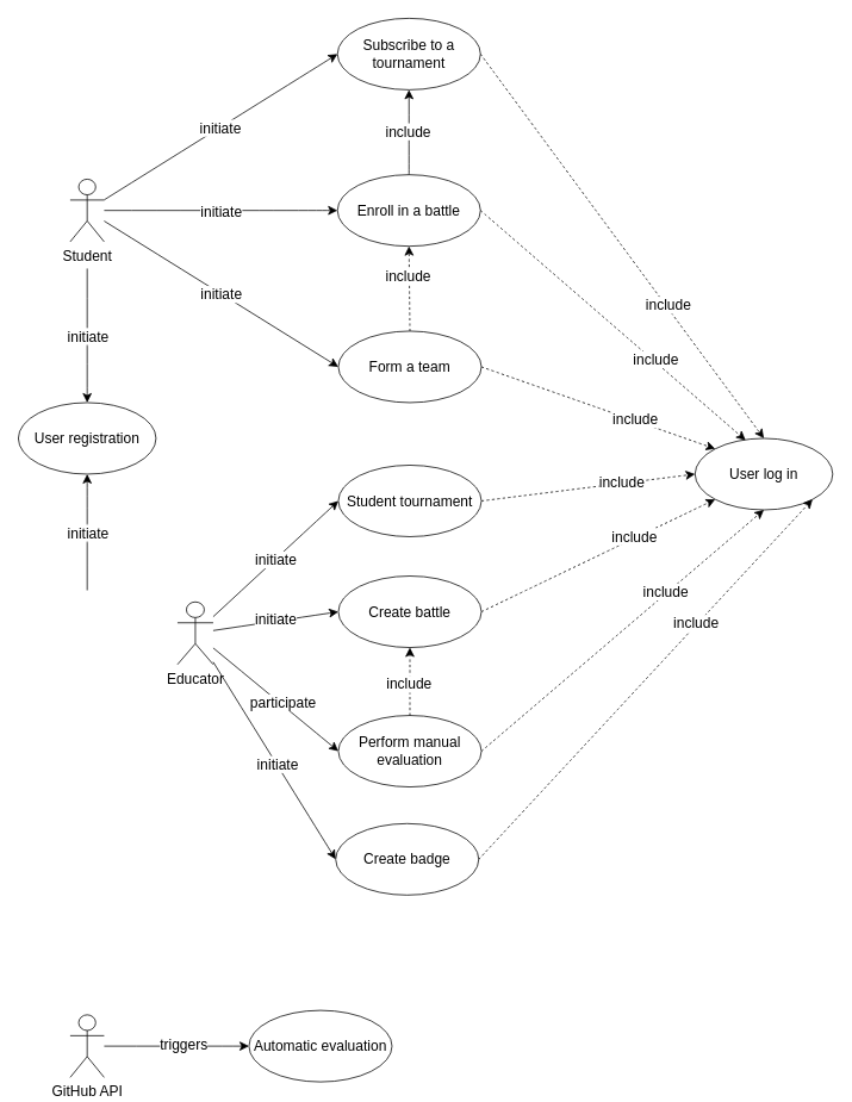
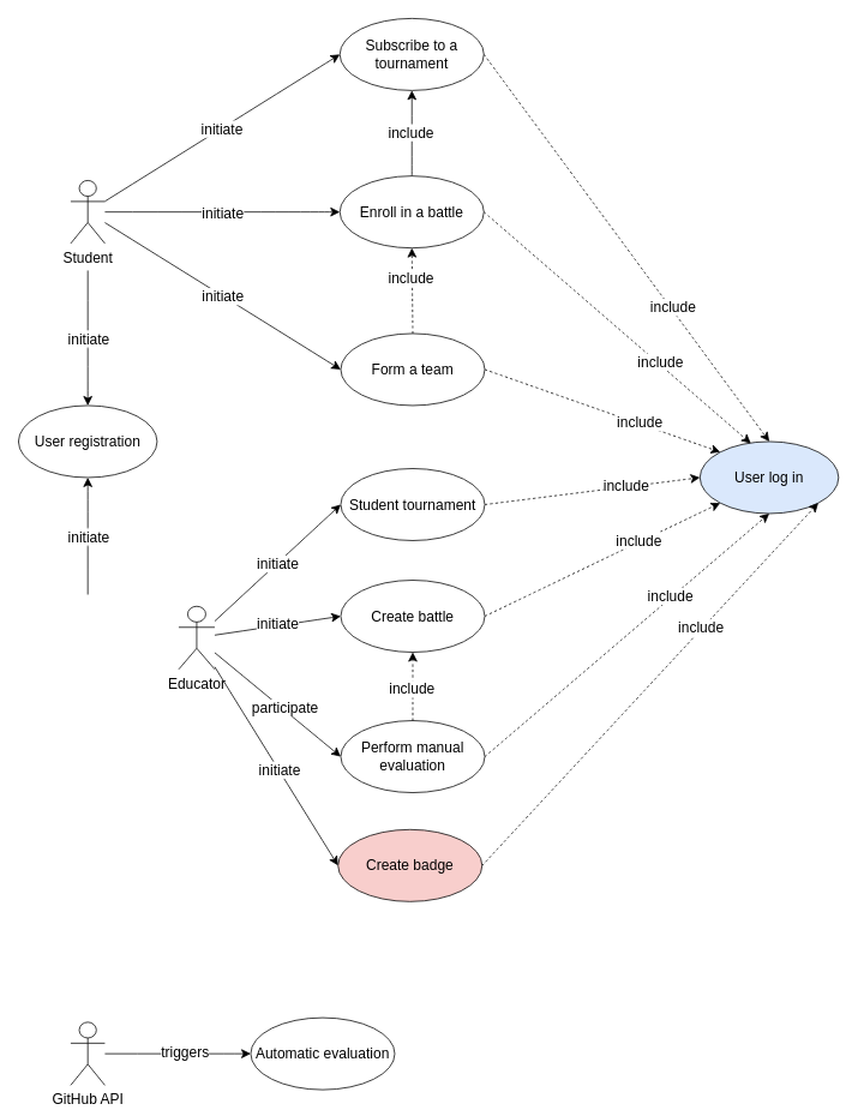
  <mxCell id="0" />
  <mxCell id="1" parent="0" />
  <mxCell id="2" value="Student" style="shape=umlActor;verticalLabelPosition=bottom;verticalAlign=top;html=1;outlineConnect=0;fontSize=16;" vertex="1" parent="1"><mxGeometry x="78" y="200" width="38" height="70" as="geometry" /></mxCell>
  <mxCell id="3" value="Educator" style="shape=umlActor;verticalLabelPosition=bottom;verticalAlign=top;html=1;outlineConnect=0;fontSize=16;" vertex="1" parent="1"><mxGeometry x="198" y="673" width="40" height="70" as="geometry" /></mxCell>
  <mxCell id="4" value="User registration" style="ellipse;whiteSpace=wrap;html=1;fontSize=16;" vertex="1" parent="1"><mxGeometry x="20" y="450" width="154" height="80" as="geometry" /></mxCell>
- <mxCell id="5" value="User log in" style="ellipse;whiteSpace=wrap;html=1;fontSize=16;" vertex="1" parent="1"><mxGeometry x="777" y="490" width="154" height="80" as="geometry" /></mxCell>
+ <mxCell id="5" value="User log in" style="ellipse;whiteSpace=wrap;html=1;fontSize=16;fillColor=#dae8fc;" vertex="1" parent="1"><mxGeometry x="777" y="490" width="154" height="80" as="geometry" /></mxCell>
  <mxCell id="6" value="Student tournament" style="ellipse;whiteSpace=wrap;html=1;fontSize=16;" vertex="1" parent="1"><mxGeometry x="378" y="520" width="160" height="80" as="geometry" /></mxCell>
  <mxCell id="7" value="Create battle" style="ellipse;whiteSpace=wrap;html=1;fontSize=16;" vertex="1" parent="1"><mxGeometry x="378" y="644" width="160" height="80" as="geometry" /></mxCell>
  <mxCell id="8" value="p" style="edgeStyle=none;curved=1;rounded=0;orthogonalLoop=1;jettySize=auto;html=1;exitX=0;exitY=0.5;exitDx=0;exitDy=0;fontSize=12;startSize=8;endSize=8;startArrow=classic;startFill=1;endArrow=none;endFill=0;" edge="1" parent="1" source="10" target="3"><mxGeometry relative="1" as="geometry"><mxPoint x="338" y="843" as="targetPoint" /></mxGeometry></mxCell>
  <mxCell id="9" value="participate" style="edgeLabel;html=1;align=center;verticalAlign=middle;resizable=0;points=[];fontSize=16;" vertex="1" connectable="0" parent="8"><mxGeometry x="-0.082" y="-2" relative="1" as="geometry"><mxPoint as="offset" /></mxGeometry></mxCell>
  <mxCell id="10" value="Perform manual evaluation" style="ellipse;whiteSpace=wrap;html=1;fontSize=16;" vertex="1" parent="1"><mxGeometry x="378" y="800" width="160" height="80" as="geometry" /></mxCell>
  <mxCell id="11" value="Subscribe to a tournament" style="ellipse;whiteSpace=wrap;html=1;fontSize=16;" vertex="1" parent="1"><mxGeometry y="20" width="160" height="80" as="geometry" x="377" /></mxCell>
  <mxCell id="12" value="Enroll in a battle" style="ellipse;whiteSpace=wrap;html=1;fontSize=16;" vertex="1" parent="1"><mxGeometry y="195" width="160" height="80" as="geometry" x="377" /></mxCell>
  <mxCell id="13" value="Form a team" style="ellipse;whiteSpace=wrap;html=1;fontSize=16;" vertex="1" parent="1"><mxGeometry x="378" y="370" width="160" height="80" as="geometry" /></mxCell>
- <mxCell id="14" value="Create badge" style="ellipse;whiteSpace=wrap;html=1;fontSize=16;" vertex="1" parent="1"><mxGeometry x="375" y="921" width="160" height="80" as="geometry" /></mxCell>
+ <mxCell id="14" value="Create badge" style="ellipse;whiteSpace=wrap;html=1;fontSize=16;fillColor=#f8cecc;" vertex="1" parent="1"><mxGeometry x="375" y="921" width="160" height="80" as="geometry" /></mxCell>
  <mxCell id="15" style="edgeStyle=none;curved=1;rounded=0;orthogonalLoop=1;jettySize=auto;html=1;exitX=0.5;exitY=0;exitDx=0;exitDy=0;fontSize=12;startSize=8;endSize=8;" edge="1" parent="1" source="4" target="4"><mxGeometry relative="1" as="geometry" /></mxCell>
  <mxCell id="16" style="edgeStyle=none;curved=1;rounded=0;orthogonalLoop=1;jettySize=auto;html=1;exitX=0;exitY=0.5;exitDx=0;exitDy=0;fontSize=12;startSize=8;endSize=8;startArrow=classic;startFill=1;endArrow=none;endFill=0;" edge="1" parent="1" source="7" target="3"><mxGeometry relative="1" as="geometry"><mxPoint x="338" y="723" as="targetPoint" /><mxPoint x="428" y="853" as="sourcePoint" /></mxGeometry></mxCell>
  <mxCell id="17" value="initiate" style="edgeLabel;html=1;align=center;verticalAlign=middle;resizable=0;points=[];fontSize=16;" vertex="1" connectable="0" parent="16"><mxGeometry x="0.01" y="-2" relative="1" as="geometry"><mxPoint as="offset" /></mxGeometry></mxCell>
  <mxCell id="18" style="edgeStyle=none;curved=1;rounded=0;orthogonalLoop=1;jettySize=auto;html=1;exitX=0;exitY=0.5;exitDx=0;exitDy=0;fontSize=12;startSize=8;endSize=8;startArrow=classic;startFill=1;endArrow=none;endFill=0;" edge="1" parent="1" source="6" target="3"><mxGeometry relative="1" as="geometry"><mxPoint x="338" y="603" as="targetPoint" /><mxPoint x="428" y="733" as="sourcePoint" /></mxGeometry></mxCell>
  <mxCell id="19" value="initiate" style="edgeLabel;html=1;align=center;verticalAlign=middle;resizable=0;points=[];fontSize=16;" vertex="1" connectable="0" parent="18"><mxGeometry x="0.004" relative="1" as="geometry"><mxPoint as="offset" /></mxGeometry></mxCell>
  <mxCell id="20" value="GitHub API" style="shape=umlActor;verticalLabelPosition=bottom;verticalAlign=top;html=1;outlineConnect=0;fontSize=16;" vertex="1" parent="1"><mxGeometry x="78" y="1135" width="38" height="70" as="geometry" /></mxCell>
  <mxCell id="21" value="Automatic evaluation" style="ellipse;whiteSpace=wrap;html=1;fontSize=16;" vertex="1" parent="1"><mxGeometry x="278" y="1130" width="160" height="80" as="geometry" /></mxCell>
  <mxCell id="22" style="edgeStyle=none;curved=1;rounded=0;orthogonalLoop=1;jettySize=auto;html=1;exitX=0;exitY=0.5;exitDx=0;exitDy=0;fontSize=12;startSize=8;endSize=8;startArrow=classic;startFill=1;endArrow=none;endFill=0;" edge="1" parent="1" source="14" target="3"><mxGeometry relative="1" as="geometry"><mxPoint x="118" y="823" as="targetPoint" /><mxPoint x="418" y="950" as="sourcePoint" /></mxGeometry></mxCell>
  <mxCell id="23" value="initiate" style="edgeLabel;html=1;align=center;verticalAlign=middle;resizable=0;points=[];fontSize=16;" vertex="1" connectable="0" parent="22"><mxGeometry x="-0.034" y="-1" relative="1" as="geometry"><mxPoint as="offset" /></mxGeometry></mxCell>
  <mxCell id="24" style="edgeStyle=none;curved=1;rounded=0;orthogonalLoop=1;jettySize=auto;html=1;fontSize=12;startSize=8;endSize=8;startArrow=classic;startFill=1;endArrow=none;endFill=0;" edge="1" parent="1" source="21" target="20"><mxGeometry relative="1" as="geometry"><mxPoint x="198" y="1291" as="targetPoint" /><mxPoint x="328" y="941" as="sourcePoint" /></mxGeometry></mxCell>
  <mxCell id="25" value="triggers" style="edgeLabel;html=1;align=center;verticalAlign=middle;resizable=0;points=[];fontSize=16;" vertex="1" connectable="0" parent="24"><mxGeometry x="-0.082" y="-2" relative="1" as="geometry"><mxPoint as="offset" /></mxGeometry></mxCell>
  <mxCell id="26" style="edgeStyle=none;curved=1;rounded=0;orthogonalLoop=1;jettySize=auto;html=1;exitX=0;exitY=0.5;exitDx=0;exitDy=0;fontSize=12;startSize=8;endSize=8;startArrow=classic;startFill=1;endArrow=none;endFill=0;" edge="1" parent="1" source="11" target="2"><mxGeometry relative="1" as="geometry"><mxPoint x="277" y="250" as="targetPoint" /><mxPoint x="427" y="540" as="sourcePoint" /></mxGeometry></mxCell>
  <mxCell id="27" value="initiate" style="edgeLabel;html=1;align=center;verticalAlign=middle;resizable=0;points=[];fontSize=16;" vertex="1" connectable="0" parent="26"><mxGeometry x="0.004" relative="1" as="geometry"><mxPoint as="offset" /></mxGeometry></mxCell>
  <mxCell id="28" style="edgeStyle=none;curved=1;rounded=0;orthogonalLoop=1;jettySize=auto;html=1;exitX=0;exitY=0.5;exitDx=0;exitDy=0;fontSize=12;startSize=8;endSize=8;startArrow=classic;startFill=1;endArrow=none;endFill=0;" edge="1" parent="1" source="12" target="2"><mxGeometry relative="1" as="geometry"><mxPoint x="275" y="273" as="targetPoint" /><mxPoint x="387" y="140" as="sourcePoint" /></mxGeometry></mxCell>
  <mxCell id="29" value="initiate" style="edgeLabel;html=1;align=center;verticalAlign=middle;resizable=0;points=[];fontSize=16;" vertex="1" connectable="0" parent="28"><mxGeometry x="0.004" relative="1" as="geometry"><mxPoint as="offset" /></mxGeometry></mxCell>
  <mxCell id="30" style="edgeStyle=none;curved=1;rounded=0;orthogonalLoop=1;jettySize=auto;html=1;exitX=0;exitY=0.5;exitDx=0;exitDy=0;fontSize=12;startSize=8;endSize=8;startArrow=classic;startFill=1;endArrow=none;endFill=0;" edge="1" parent="1" source="13" target="2"><mxGeometry relative="1" as="geometry"><mxPoint x="285" y="283" as="targetPoint" /><mxPoint x="397" y="150" as="sourcePoint" /></mxGeometry></mxCell>
  <mxCell id="31" value="initiate" style="edgeLabel;html=1;align=center;verticalAlign=middle;resizable=0;points=[];fontSize=16;" vertex="1" connectable="0" parent="30"><mxGeometry x="0.004" relative="1" as="geometry"><mxPoint as="offset" /></mxGeometry></mxCell>
  <mxCell id="32" style="edgeStyle=none;curved=1;rounded=0;orthogonalLoop=1;jettySize=auto;html=1;exitX=1;exitY=0.5;exitDx=0;exitDy=0;fontSize=12;startSize=8;endSize=8;dashed=1;entryX=0.5;entryY=0;entryDx=0;entryDy=0;" edge="1" parent="1" source="11" target="5"><mxGeometry relative="1" as="geometry"><mxPoint x="1041" y="540" as="sourcePoint" /><mxPoint x="1147" y="540" as="targetPoint" /></mxGeometry></mxCell>
  <mxCell id="33" value="include" style="edgeLabel;html=1;align=center;verticalAlign=middle;resizable=0;points=[];fontSize=16;" vertex="1" connectable="0" parent="32"><mxGeometry x="0.309" y="2" relative="1" as="geometry"><mxPoint as="offset" /></mxGeometry></mxCell>
  <mxCell id="34" style="edgeStyle=none;curved=1;rounded=0;orthogonalLoop=1;jettySize=auto;html=1;exitX=1;exitY=0.5;exitDx=0;exitDy=0;fontSize=12;startSize=8;endSize=8;dashed=1;entryX=0.367;entryY=0.026;entryDx=0;entryDy=0;entryPerimeter=0;" edge="1" parent="1" source="12" target="5"><mxGeometry relative="1" as="geometry"><mxPoint x="547" y="140" as="sourcePoint" /><mxPoint x="887" y="540" as="targetPoint" /></mxGeometry></mxCell>
  <mxCell id="35" value="include" style="edgeLabel;html=1;align=center;verticalAlign=middle;resizable=0;points=[];fontSize=16;" vertex="1" connectable="0" parent="34"><mxGeometry x="0.309" y="2" relative="1" as="geometry"><mxPoint as="offset" /></mxGeometry></mxCell>
  <mxCell id="36" style="edgeStyle=none;curved=1;rounded=0;orthogonalLoop=1;jettySize=auto;html=1;exitX=1;exitY=0.5;exitDx=0;exitDy=0;fontSize=12;startSize=8;endSize=8;dashed=1;entryX=0;entryY=0;entryDx=0;entryDy=0;" edge="1" parent="1" source="13" target="5"><mxGeometry relative="1" as="geometry"><mxPoint x="557" y="150" as="sourcePoint" /><mxPoint x="897" y="550" as="targetPoint" /></mxGeometry></mxCell>
  <mxCell id="37" value="include" style="edgeLabel;html=1;align=center;verticalAlign=middle;resizable=0;points=[];fontSize=16;" vertex="1" connectable="0" parent="36"><mxGeometry x="0.309" y="2" relative="1" as="geometry"><mxPoint as="offset" /></mxGeometry></mxCell>
  <mxCell id="38" style="edgeStyle=none;curved=1;rounded=0;orthogonalLoop=1;jettySize=auto;html=1;exitX=0.5;exitY=0;exitDx=0;exitDy=0;fontSize=12;startSize=8;endSize=8;dashed=0;entryX=0.5;entryY=1;entryDx=0;entryDy=0;" edge="1" parent="1" source="12" target="11"><mxGeometry relative="1" as="geometry"><mxPoint x="567" y="160" as="sourcePoint" /><mxPoint x="507" y="170" as="targetPoint" /></mxGeometry></mxCell>
  <mxCell id="39" value="include" style="edgeLabel;html=1;align=center;verticalAlign=middle;resizable=0;points=[];fontSize=16;" vertex="1" connectable="0" parent="38"><mxGeometry x="0.309" y="2" relative="1" as="geometry"><mxPoint y="13" as="offset" /></mxGeometry></mxCell>
  <mxCell id="40" style="edgeStyle=none;curved=1;rounded=0;orthogonalLoop=1;jettySize=auto;html=1;exitX=0.5;exitY=0;exitDx=0;exitDy=0;fontSize=12;startSize=8;endSize=8;dashed=1;entryX=0.5;entryY=1;entryDx=0;entryDy=0;" edge="1" parent="1" source="13" target="12"><mxGeometry relative="1" as="geometry"><mxPoint x="577" y="170" as="sourcePoint" /><mxPoint x="917" y="570" as="targetPoint" /></mxGeometry></mxCell>
  <mxCell id="41" value="include" style="edgeLabel;html=1;align=center;verticalAlign=middle;resizable=0;points=[];fontSize=16;" vertex="1" connectable="0" parent="40"><mxGeometry x="0.309" y="2" relative="1" as="geometry"><mxPoint as="offset" /></mxGeometry></mxCell>
  <mxCell id="42" style="edgeStyle=none;curved=1;rounded=0;orthogonalLoop=1;jettySize=auto;html=1;fontSize=12;startSize=8;endSize=8;dashed=1;entryX=0.5;entryY=1;entryDx=0;entryDy=0;" edge="1" parent="1" source="10" target="7"><mxGeometry relative="1" as="geometry"><mxPoint x="627" y="600" as="sourcePoint" /><mxPoint x="937" y="530" as="targetPoint" /></mxGeometry></mxCell>
  <mxCell id="43" value="include" style="edgeLabel;html=1;align=center;verticalAlign=middle;resizable=0;points=[];fontSize=16;" vertex="1" connectable="0" parent="42"><mxGeometry x="0.309" y="2" relative="1" as="geometry"><mxPoint y="14" as="offset" /></mxGeometry></mxCell>
  <mxCell id="44" style="edgeStyle=none;curved=1;rounded=0;orthogonalLoop=1;jettySize=auto;html=1;exitX=1;exitY=0.5;exitDx=0;exitDy=0;fontSize=12;startSize=8;endSize=8;dashed=1;entryX=0;entryY=0.5;entryDx=0;entryDy=0;" edge="1" parent="1" source="6" target="5"><mxGeometry relative="1" as="geometry"><mxPoint x="548" y="420" as="sourcePoint" /><mxPoint x="887" y="540" as="targetPoint" /></mxGeometry></mxCell>
  <mxCell id="45" value="include" style="edgeLabel;html=1;align=center;verticalAlign=middle;resizable=0;points=[];fontSize=16;" vertex="1" connectable="0" parent="44"><mxGeometry x="0.309" y="2" relative="1" as="geometry"><mxPoint as="offset" /></mxGeometry></mxCell>
  <mxCell id="46" style="edgeStyle=none;curved=1;rounded=0;orthogonalLoop=1;jettySize=auto;html=1;exitX=1;exitY=0.5;exitDx=0;exitDy=0;fontSize=12;startSize=8;endSize=8;dashed=1;entryX=0;entryY=1;entryDx=0;entryDy=0;" edge="1" parent="1" source="7" target="5"><mxGeometry relative="1" as="geometry"><mxPoint x="548" y="570" as="sourcePoint" /><mxPoint x="887" y="540" as="targetPoint" /></mxGeometry></mxCell>
  <mxCell id="47" value="include" style="edgeLabel;html=1;align=center;verticalAlign=middle;resizable=0;points=[];fontSize=16;" vertex="1" connectable="0" parent="46"><mxGeometry x="0.309" y="2" relative="1" as="geometry"><mxPoint as="offset" /></mxGeometry></mxCell>
  <mxCell id="48" style="edgeStyle=none;curved=1;rounded=0;orthogonalLoop=1;jettySize=auto;html=1;exitX=1;exitY=0.5;exitDx=0;exitDy=0;fontSize=12;startSize=8;endSize=8;dashed=1;entryX=0.5;entryY=1;entryDx=0;entryDy=0;" edge="1" parent="1" source="10" target="5"><mxGeometry relative="1" as="geometry"><mxPoint x="558" y="580" as="sourcePoint" /><mxPoint x="897" y="550" as="targetPoint" /></mxGeometry></mxCell>
  <mxCell id="49" value="include" style="edgeLabel;html=1;align=center;verticalAlign=middle;resizable=0;points=[];fontSize=16;" vertex="1" connectable="0" parent="48"><mxGeometry x="0.309" y="2" relative="1" as="geometry"><mxPoint as="offset" /></mxGeometry></mxCell>
  <mxCell id="50" style="edgeStyle=none;curved=1;rounded=0;orthogonalLoop=1;jettySize=auto;html=1;exitX=1;exitY=0.5;exitDx=0;exitDy=0;fontSize=12;startSize=8;endSize=8;dashed=1;entryX=1;entryY=1;entryDx=0;entryDy=0;" edge="1" parent="1" source="14" target="5"><mxGeometry relative="1" as="geometry"><mxPoint x="568" y="590" as="sourcePoint" /><mxPoint x="907" y="560" as="targetPoint" /></mxGeometry></mxCell>
  <mxCell id="51" value="include" style="edgeLabel;html=1;align=center;verticalAlign=middle;resizable=0;points=[];fontSize=16;" vertex="1" connectable="0" parent="50"><mxGeometry x="0.309" y="2" relative="1" as="geometry"><mxPoint as="offset" /></mxGeometry></mxCell>
  <mxCell id="52" style="edgeStyle=none;curved=1;rounded=0;orthogonalLoop=1;jettySize=auto;html=1;exitX=0.5;exitY=1;exitDx=0;exitDy=0;fontSize=12;startSize=8;endSize=8;startArrow=classic;startFill=1;endArrow=none;endFill=0;" edge="1" parent="1" source="4"><mxGeometry relative="1" as="geometry"><mxPoint x="97" y="660" as="targetPoint" /><mxPoint x="388" y="570" as="sourcePoint" /></mxGeometry></mxCell>
  <mxCell id="53" value="initiate" style="edgeLabel;html=1;align=center;verticalAlign=middle;resizable=0;points=[];fontSize=16;" vertex="1" connectable="0" parent="52"><mxGeometry x="0.004" relative="1" as="geometry"><mxPoint as="offset" /></mxGeometry></mxCell>
  <mxCell id="54" style="edgeStyle=none;curved=1;rounded=0;orthogonalLoop=1;jettySize=auto;html=1;exitX=0.5;exitY=0;exitDx=0;exitDy=0;fontSize=12;startSize=8;endSize=8;startArrow=classic;startFill=1;endArrow=none;endFill=0;" edge="1" parent="1" source="4"><mxGeometry relative="1" as="geometry"><mxPoint x="97" y="300" as="targetPoint" /><mxPoint x="398" y="580" as="sourcePoint" /></mxGeometry></mxCell>
  <mxCell id="55" value="initiate" style="edgeLabel;html=1;align=center;verticalAlign=middle;resizable=0;points=[];fontSize=16;" vertex="1" connectable="0" parent="54"><mxGeometry x="0.004" relative="1" as="geometry"><mxPoint as="offset" /></mxGeometry></mxCell>
